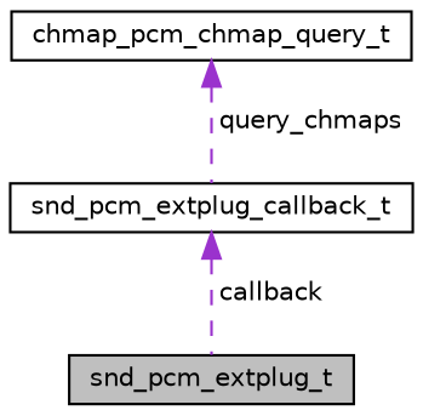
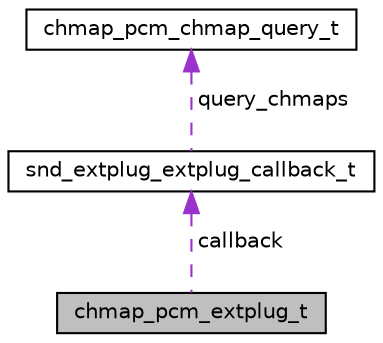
  digraph {
    node [color=black fillcolor=white fontname=Helvetica fontsize=10 shape=record style=filled]
    edge [color=darkorchid3 dir=back fontname=Helvetica fontsize=10 labelfontname=Helvetica labelfontsize=10 style=dashed]
-   n1 [fillcolor=grey75 fontcolor=black height=0.2 label=snd_pcm_extplug_t width=0.4]
-   n2 [height=0.2 label=snd_pcm_extplug_callback_t width=0.4]
+   n1 [fillcolor=grey75 fontcolor=black height=0.2 label=chmap_pcm_extplug_t width=0.4]
+   n2 [height=0.2 label=snd_extplug_extplug_callback_t width=0.4]
    n3 [height=0.2 label=chmap_pcm_chmap_query_t width=0.4]
    n2 -> n1 [label=" callback"]
    n3 -> n2 [label=" query_chmaps"]
  }
